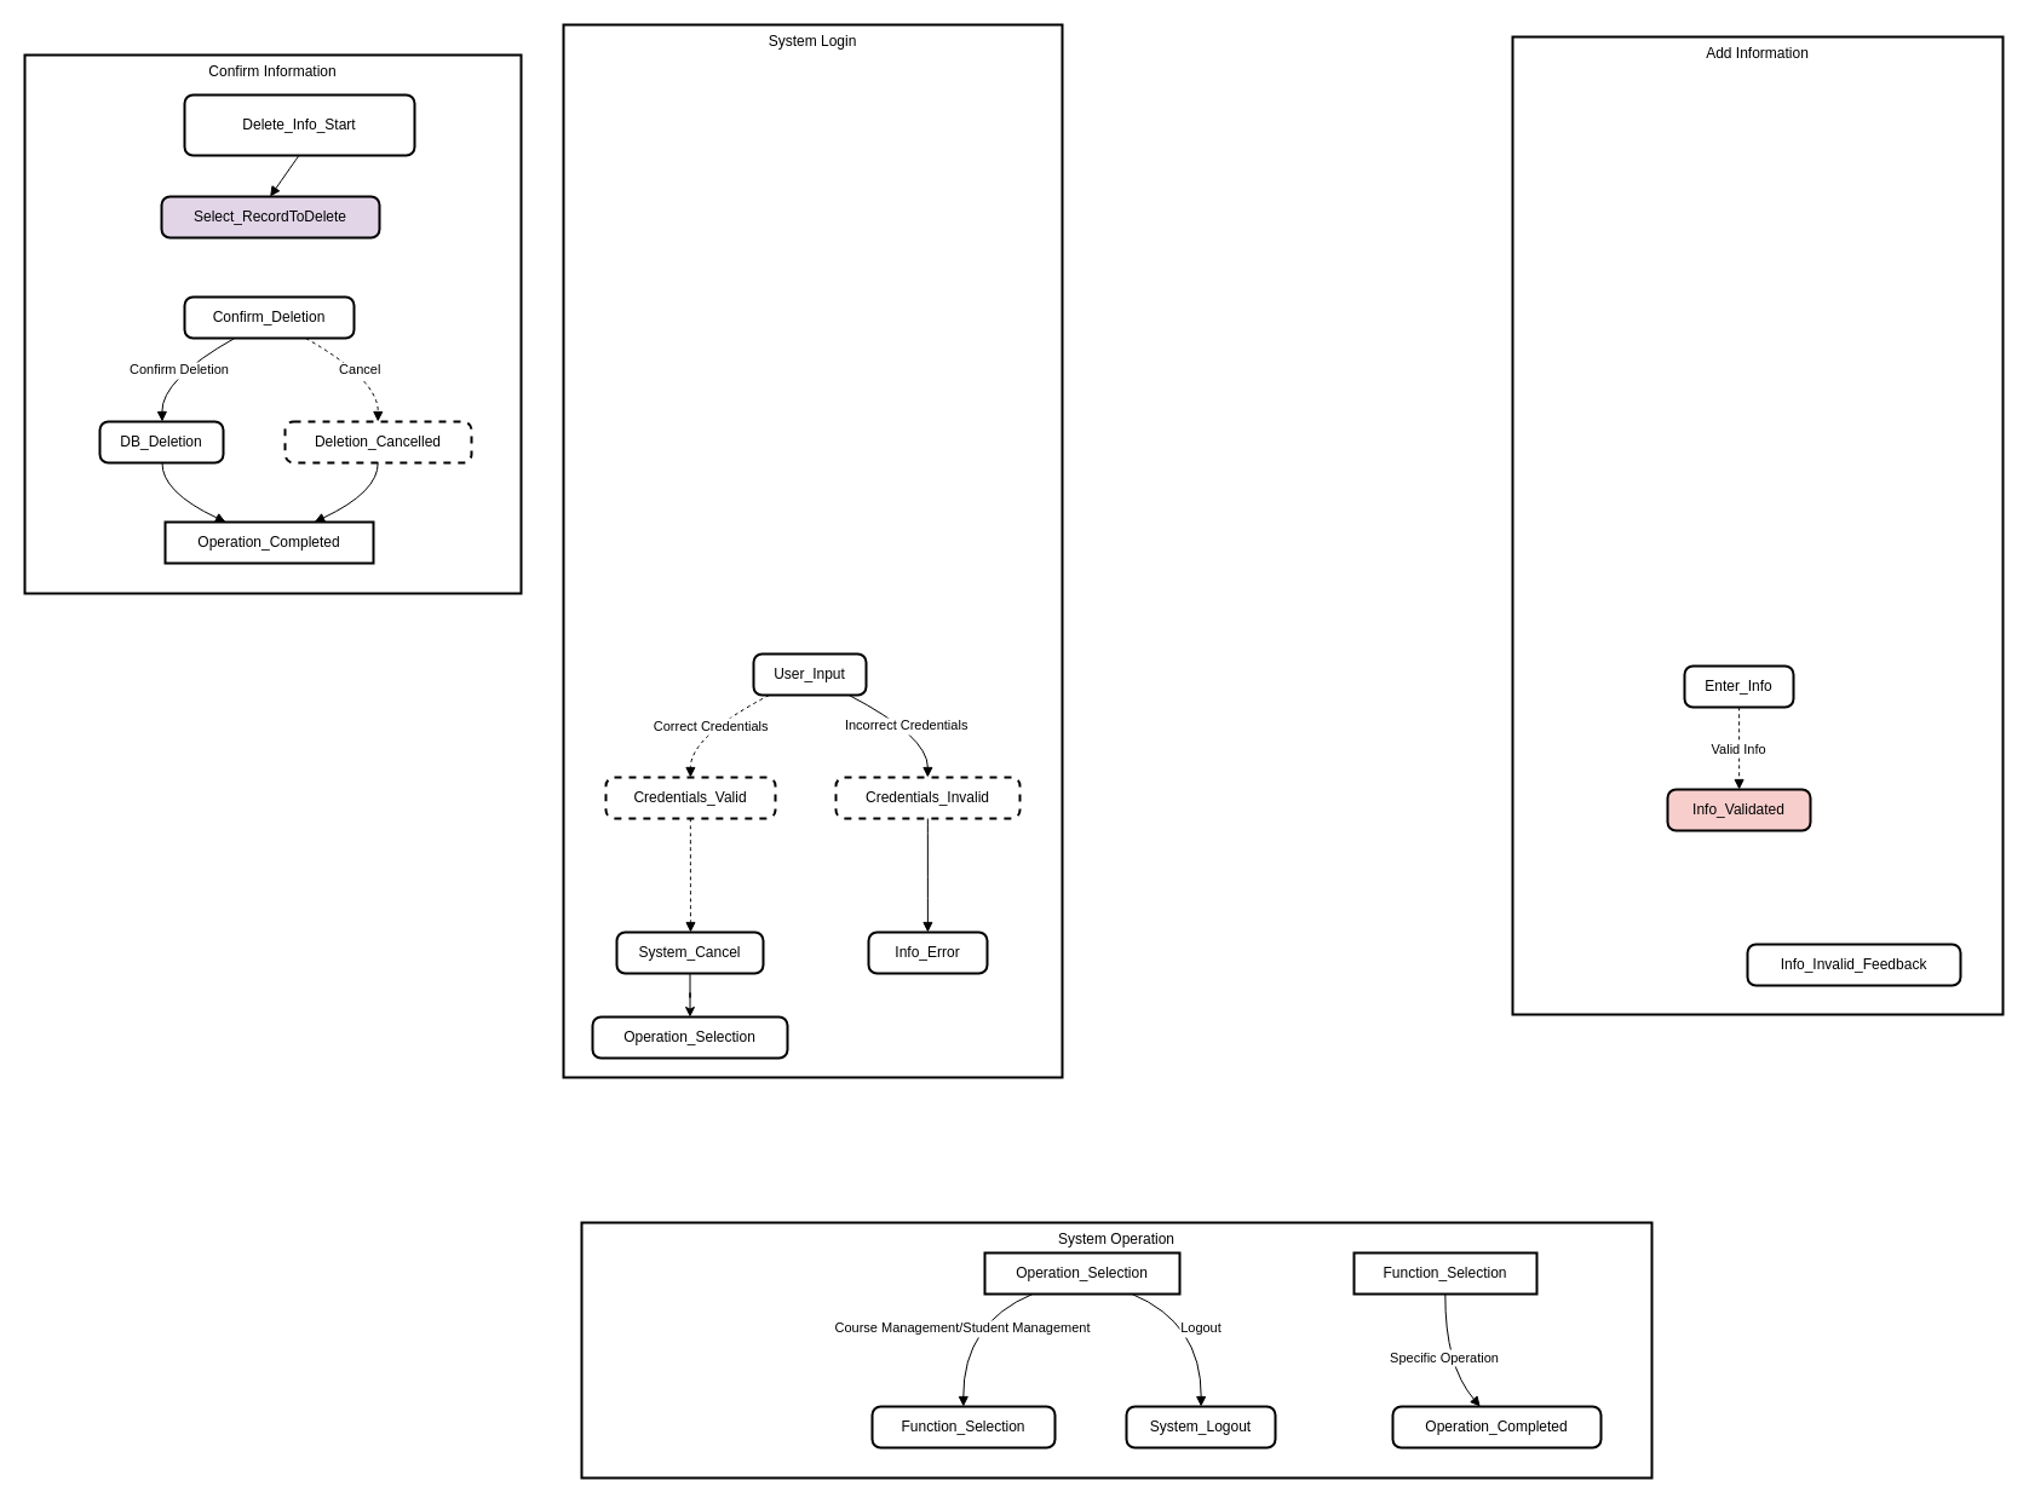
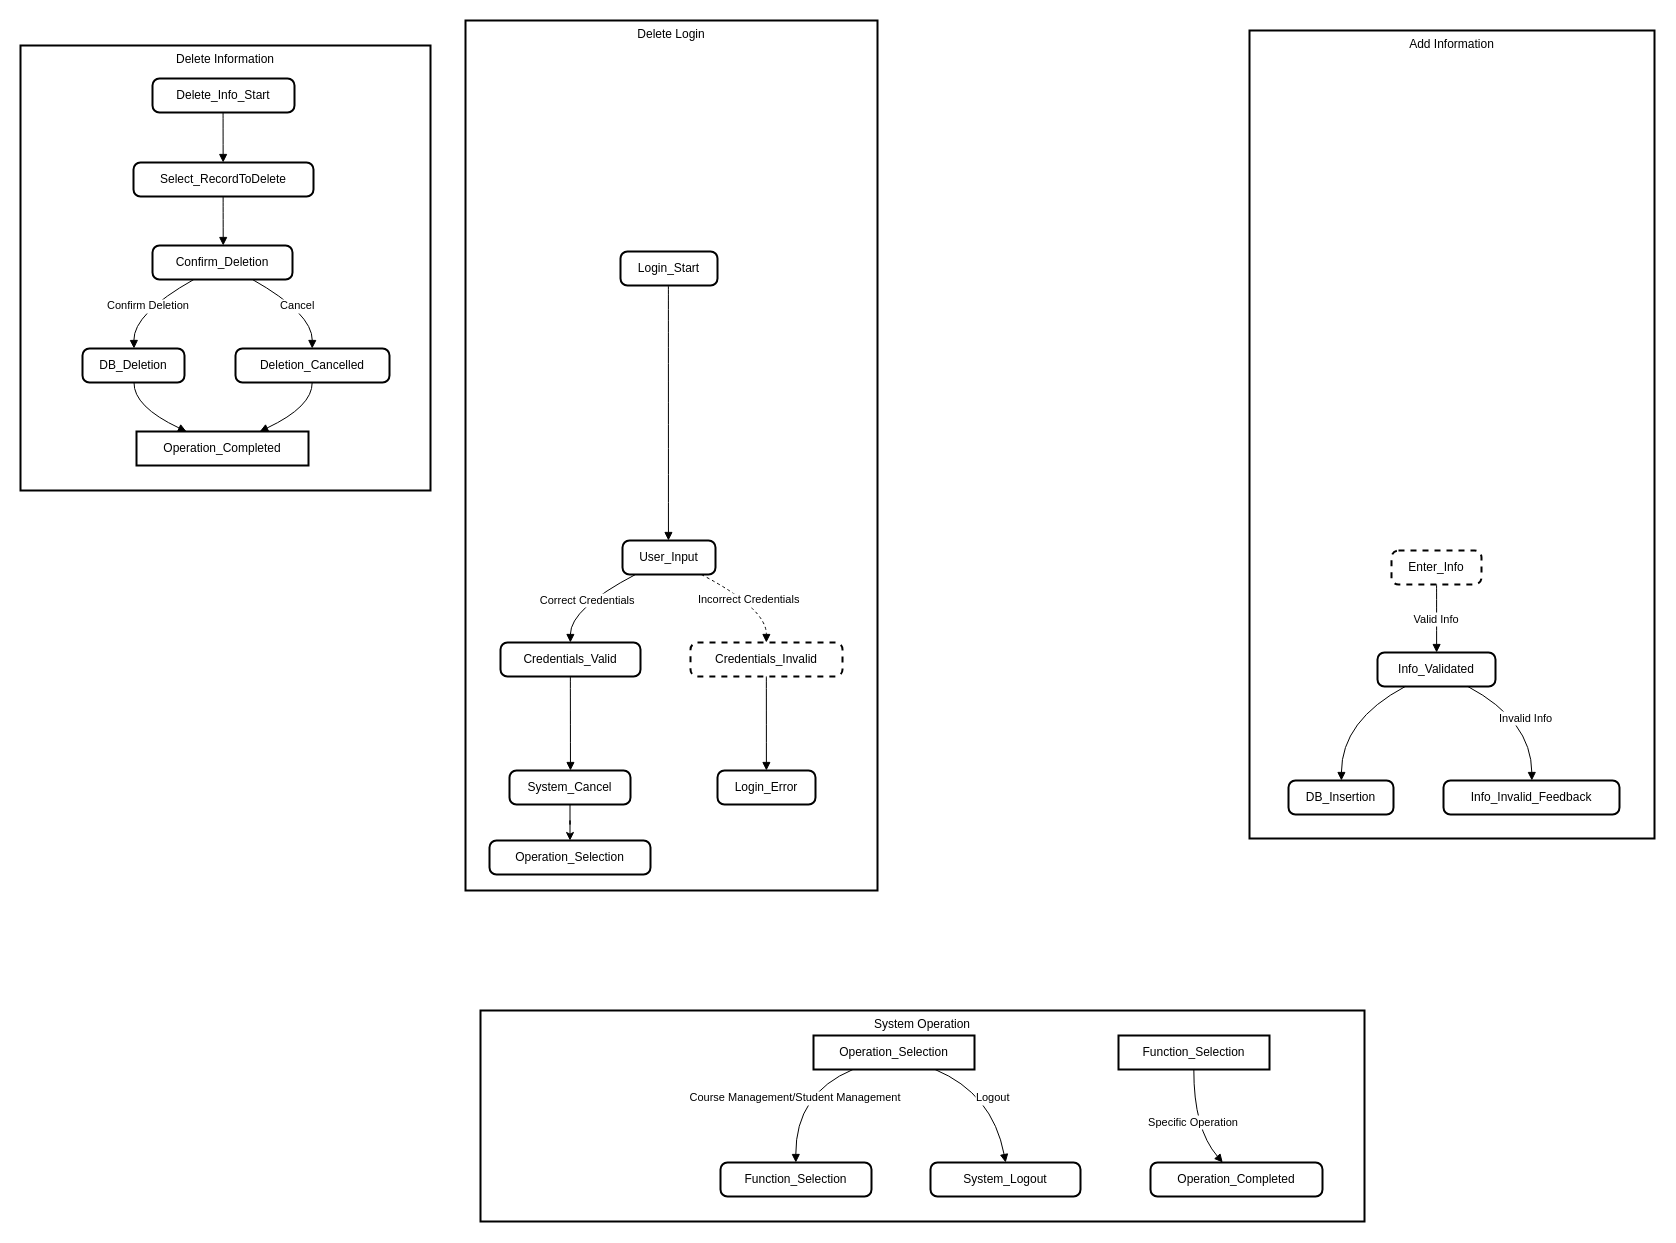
  <mxCell id="0" />
  <mxCell id="1" parent="0" />
- <mxCell id="2" value="System Login" style="whiteSpace=wrap;strokeWidth=2;verticalAlign=top;" vertex="1" parent="1"><mxGeometry x="465" y="20" width="412" height="870" as="geometry" /></mxCell>
+ <mxCell id="2" value="Delete Login" style="whiteSpace=wrap;strokeWidth=2;verticalAlign=top;" vertex="1" parent="1"><mxGeometry x="465" y="20" width="412" height="870" as="geometry" /></mxCell>
  <mxCell id="3" value="System Operation" style="whiteSpace=wrap;strokeWidth=2;verticalAlign=top;" vertex="1" parent="1"><mxGeometry x="480" y="1010" width="884" height="211" as="geometry" /></mxCell>
- <mxCell id="4" value="Confirm Information" style="whiteSpace=wrap;strokeWidth=2;verticalAlign=top;" vertex="1" parent="1"><mxGeometry x="20" y="45" width="410" height="445" as="geometry" /></mxCell>
- <mxCell id="5" value="Select_RecordToDelete" style="rounded=1;absoluteArcSize=1;arcSize=14;whiteSpace=wrap;strokeWidth=2;fillColor=#e1d5e7;" vertex="1" parent="4"><mxGeometry x="113" y="117" width="180" height="34" as="geometry" /></mxCell>
- <mxCell id="6" value="Delete_Info_Start" style="rounded=1;absoluteArcSize=1;arcSize=14;whiteSpace=wrap;strokeWidth=2;" vertex="1" parent="4"><mxGeometry x="132" y="33" width="190" height="50" as="geometry" /></mxCell>
+ <mxCell id="4" value="Delete Information" style="whiteSpace=wrap;strokeWidth=2;verticalAlign=top;" vertex="1" parent="1"><mxGeometry x="20" y="45" width="410" height="445" as="geometry" /></mxCell>
+ <mxCell id="5" value="Select_RecordToDelete" style="rounded=1;absoluteArcSize=1;arcSize=14;whiteSpace=wrap;strokeWidth=2;" vertex="1" parent="4"><mxGeometry x="113" y="117" width="180" height="34" as="geometry" /></mxCell>
+ <mxCell id="6" value="Delete_Info_Start" style="rounded=1;absoluteArcSize=1;arcSize=14;whiteSpace=wrap;strokeWidth=2;" vertex="1" parent="4"><mxGeometry x="132" y="33" width="142" height="34" as="geometry" /></mxCell>
  <mxCell id="7" value="Confirm_Deletion" style="rounded=1;absoluteArcSize=1;arcSize=14;whiteSpace=wrap;strokeWidth=2;" vertex="1" parent="4"><mxGeometry x="132" y="200" width="140" height="34" as="geometry" /></mxCell>
  <mxCell id="8" value="DB_Deletion" style="rounded=1;absoluteArcSize=1;arcSize=14;whiteSpace=wrap;strokeWidth=2;" vertex="1" parent="4"><mxGeometry x="62" y="303" width="102" height="34" as="geometry" /></mxCell>
- <mxCell id="9" value="Deletion_Cancelled" style="rounded=1;absoluteArcSize=1;arcSize=14;whiteSpace=wrap;strokeWidth=2;dashed=1;" vertex="1" parent="4"><mxGeometry x="215" y="303" width="154" height="34" as="geometry" /></mxCell>
+ <mxCell id="9" value="Deletion_Cancelled" style="rounded=1;absoluteArcSize=1;arcSize=14;whiteSpace=wrap;strokeWidth=2;" vertex="1" parent="4"><mxGeometry x="215" y="303" width="154" height="34" as="geometry" /></mxCell>
  <mxCell id="10" value="Operation_Completed" style="whiteSpace=wrap;strokeWidth=2;" vertex="1" parent="4"><mxGeometry x="116" y="386" width="172" height="34" as="geometry" /></mxCell>
  <mxCell id="11" value="" style="curved=1;startArrow=none;endArrow=block;exitX=0.497;exitY=0.99;entryX=0.498;entryY=-0.01;rounded=0;" edge="1" parent="4" source="6" target="5"><mxGeometry relative="1" as="geometry"><Array as="points" /></mxGeometry></mxCell>
+ <mxCell id="12" value="" style="curved=1;startArrow=none;endArrow=block;exitX=0.498;exitY=0.98;entryX=0.505;entryY=0.01;rounded=0;" edge="1" parent="4" source="5" target="7"><mxGeometry relative="1" as="geometry"><Array as="points" /></mxGeometry></mxCell>
  <mxCell id="13" value="Confirm Deletion" style="curved=1;startArrow=none;endArrow=block;exitX=0.295;exitY=1.0;entryX=0.505;entryY=-0.01;rounded=0;" edge="1" parent="4" source="7" target="8"><mxGeometry relative="1" as="geometry"><Array as="points"><mxPoint x="113" y="268" /></Array></mxGeometry></mxCell>
- <mxCell id="14" value="Cancel" style="curved=1;startArrow=none;endArrow=block;exitX=0.714;exitY=1.0;entryX=0.498;entryY=-0.01;rounded=0;dashed=1;" edge="1" parent="4" source="7" target="9"><mxGeometry relative="1" as="geometry"><Array as="points"><mxPoint x="292" y="268" /></Array></mxGeometry></mxCell>
+ <mxCell id="14" value="Cancel" style="curved=1;startArrow=none;endArrow=block;exitX=0.714;exitY=1.0;entryX=0.498;entryY=-0.01;rounded=0;" edge="1" parent="4" source="7" target="9"><mxGeometry relative="1" as="geometry"><Array as="points"><mxPoint x="292" y="268" /></Array></mxGeometry></mxCell>
  <mxCell id="15" value="" style="curved=1;startArrow=none;endArrow=block;exitX=0.505;exitY=0.98;entryX=0.295;entryY=0.01;rounded=0;" edge="1" parent="4" source="8" target="10"><mxGeometry relative="1" as="geometry"><Array as="points"><mxPoint x="113" y="361" /></Array></mxGeometry></mxCell>
  <mxCell id="16" value="" style="curved=1;startArrow=none;endArrow=block;exitX=0.498;exitY=0.98;entryX=0.712;entryY=0.01;rounded=0;" edge="1" parent="4" source="9" target="10"><mxGeometry relative="1" as="geometry"><Array as="points"><mxPoint x="292" y="361" /></Array></mxGeometry></mxCell>
  <mxCell id="17" value="Add Information" style="whiteSpace=wrap;strokeWidth=2;verticalAlign=top;" vertex="1" parent="1"><mxGeometry x="1249" y="30" width="405" height="808" as="geometry" /></mxCell>
- <mxCell id="18" value="Enter_Info" style="rounded=1;absoluteArcSize=1;arcSize=14;whiteSpace=wrap;strokeWidth=2;" vertex="1" parent="1"><mxGeometry x="1391" y="550" width="90" height="34" as="geometry" /></mxCell>
- <mxCell id="19" value="Info_Validated" style="rounded=1;absoluteArcSize=1;arcSize=14;whiteSpace=wrap;strokeWidth=2;fillColor=#f8cecc;" vertex="1" parent="1"><mxGeometry x="1377" y="652" width="118" height="34" as="geometry" /></mxCell>
+ <mxCell id="18" value="Enter_Info" style="rounded=1;absoluteArcSize=1;arcSize=14;whiteSpace=wrap;strokeWidth=2;dashed=1;" vertex="1" parent="1"><mxGeometry x="1391" y="550" width="90" height="34" as="geometry" /></mxCell>
+ <mxCell id="19" value="Info_Validated" style="rounded=1;absoluteArcSize=1;arcSize=14;whiteSpace=wrap;strokeWidth=2;" vertex="1" parent="1"><mxGeometry x="1377" y="652" width="118" height="34" as="geometry" /></mxCell>
+ <mxCell id="20" value="DB_Insertion" style="rounded=1;absoluteArcSize=1;arcSize=14;whiteSpace=wrap;strokeWidth=2;" vertex="1" parent="1"><mxGeometry x="1288" y="780" width="105" height="34" as="geometry" /></mxCell>
  <mxCell id="21" value="Info_Invalid_Feedback" style="rounded=1;absoluteArcSize=1;arcSize=14;whiteSpace=wrap;strokeWidth=2;" vertex="1" parent="1"><mxGeometry x="1443" y="780" width="176" height="34" as="geometry" /></mxCell>
  <mxCell id="22" value="Operation_Selection" style="rounded=1;absoluteArcSize=1;arcSize=14;whiteSpace=wrap;strokeWidth=2;" vertex="1" parent="1"><mxGeometry x="489" y="840" width="161" height="34" as="geometry" /></mxCell>
  <mxCell id="23" value="Function_Selection" style="rounded=1;absoluteArcSize=1;arcSize=14;whiteSpace=wrap;strokeWidth=2;" vertex="1" parent="1"><mxGeometry x="720" y="1162" width="151" height="34" as="geometry" /></mxCell>
  <mxCell id="24" value="Operation_Selection" style="whiteSpace=wrap;strokeWidth=2;" vertex="1" parent="1"><mxGeometry x="813" y="1035" width="161" height="34" as="geometry" /></mxCell>
  <mxCell id="25" value="Operation_Completed" style="rounded=1;absoluteArcSize=1;arcSize=14;whiteSpace=wrap;strokeWidth=2;" vertex="1" parent="1"><mxGeometry x="1150" y="1162" width="172" height="34" as="geometry" /></mxCell>
  <mxCell id="26" value="Function_Selection" style="whiteSpace=wrap;strokeWidth=2;" vertex="1" parent="1"><mxGeometry x="1118" y="1035" width="151" height="34" as="geometry" /></mxCell>
- <mxCell id="27" value="System_Logout" style="rounded=1;absoluteArcSize=1;arcSize=14;whiteSpace=wrap;strokeWidth=2;" vertex="1" parent="1"><mxGeometry x="930" y="1162" width="123" height="34" as="geometry" /></mxCell>
+ <mxCell id="27" value="System_Logout" style="rounded=1;absoluteArcSize=1;arcSize=14;whiteSpace=wrap;strokeWidth=2;" vertex="1" parent="1"><mxGeometry x="930" y="1162" width="150" height="34" as="geometry" /></mxCell>
  <mxCell id="28" value="User_Input" style="rounded=1;absoluteArcSize=1;arcSize=14;whiteSpace=wrap;strokeWidth=2;" vertex="1" parent="1"><mxGeometry x="622" y="540" width="93" height="34" as="geometry" /></mxCell>
- <mxCell id="30" value="Credentials_Valid" style="rounded=1;absoluteArcSize=1;arcSize=14;whiteSpace=wrap;strokeWidth=2;dashed=1;" vertex="1" parent="1"><mxGeometry x="500" y="642" width="140" height="34" as="geometry" /></mxCell>
+ <mxCell id="29" value="Login_Start" style="rounded=1;absoluteArcSize=1;arcSize=14;whiteSpace=wrap;strokeWidth=2;" vertex="1" parent="1"><mxGeometry x="620" y="251" width="97" height="34" as="geometry" /></mxCell>
+ <mxCell id="30" value="Credentials_Valid" style="rounded=1;absoluteArcSize=1;arcSize=14;whiteSpace=wrap;strokeWidth=2;" vertex="1" parent="1"><mxGeometry x="500" y="642" width="140" height="34" as="geometry" /></mxCell>
  <mxCell id="31" value="Credentials_Invalid" style="rounded=1;absoluteArcSize=1;arcSize=14;whiteSpace=wrap;strokeWidth=2;dashed=1;" vertex="1" parent="1"><mxGeometry x="690" y="642" width="152" height="34" as="geometry" /></mxCell>
  <mxCell id="32" style="edgeStyle=orthogonalEdgeStyle;rounded=0;orthogonalLoop=1;jettySize=auto;html=1;" edge="1" parent="1" source="33" target="22"><mxGeometry relative="1" as="geometry" /></mxCell>
  <mxCell id="33" value="System_Cancel" style="rounded=1;absoluteArcSize=1;arcSize=14;whiteSpace=wrap;strokeWidth=2;" vertex="1" parent="1"><mxGeometry x="509" y="770" width="121" height="34" as="geometry" /></mxCell>
- <mxCell id="34" value="Info_Error" style="rounded=1;absoluteArcSize=1;arcSize=14;whiteSpace=wrap;strokeWidth=2;" vertex="1" parent="1"><mxGeometry x="717" y="770" width="98" height="34" as="geometry" /></mxCell>
- <mxCell id="36" value="Correct Credentials" style="curved=1;startArrow=none;endArrow=block;exitX=0.147;exitY=0.99;entryX=0.499;entryY=0.01;rounded=0;dashed=1;" edge="1" parent="1" source="28" target="30"><mxGeometry relative="1" as="geometry"><Array as="points"><mxPoint x="570" y="608" /></Array></mxGeometry></mxCell>
- <mxCell id="37" value="Incorrect Credentials" style="curved=1;startArrow=none;endArrow=block;exitX=0.84;exitY=0.99;entryX=0.499;entryY=0.01;rounded=0;" edge="1" parent="1" source="28" target="31"><mxGeometry relative="1" as="geometry"><Array as="points"><mxPoint x="766" y="608" /></Array></mxGeometry></mxCell>
- <mxCell id="38" value="" style="curved=1;startArrow=none;endArrow=block;exitX=0.499;exitY=1.0;entryX=0.504;entryY=-0.01;rounded=0;dashed=1;" edge="1" parent="1" source="30" target="33"><mxGeometry relative="1" as="geometry"><Array as="points" /></mxGeometry></mxCell>
+ <mxCell id="34" value="Login_Error" style="rounded=1;absoluteArcSize=1;arcSize=14;whiteSpace=wrap;strokeWidth=2;" vertex="1" parent="1"><mxGeometry x="717" y="770" width="98" height="34" as="geometry" /></mxCell>
+ <mxCell id="35" value="" style="curved=1;startArrow=none;endArrow=block;exitX=0.494;exitY=0.98;entryX=0.494;entryY=0;rounded=0;" edge="1" parent="1" source="29" target="28"><mxGeometry relative="1" as="geometry"><Array as="points" /></mxGeometry></mxCell>
+ <mxCell id="36" value="Correct Credentials" style="curved=1;startArrow=none;endArrow=block;exitX=0.147;exitY=0.99;entryX=0.499;entryY=0.01;rounded=0;" edge="1" parent="1" source="28" target="30"><mxGeometry relative="1" as="geometry"><Array as="points"><mxPoint x="570" y="608" /></Array></mxGeometry></mxCell>
+ <mxCell id="37" value="Incorrect Credentials" style="curved=1;startArrow=none;endArrow=block;exitX=0.84;exitY=0.99;entryX=0.499;entryY=0.01;rounded=0;dashed=1;" edge="1" parent="1" source="28" target="31"><mxGeometry relative="1" as="geometry"><Array as="points"><mxPoint x="766" y="608" /></Array></mxGeometry></mxCell>
+ <mxCell id="38" value="" style="curved=1;startArrow=none;endArrow=block;exitX=0.499;exitY=1.0;entryX=0.504;entryY=-0.01;rounded=0;" edge="1" parent="1" source="30" target="33"><mxGeometry relative="1" as="geometry"><Array as="points" /></mxGeometry></mxCell>
  <mxCell id="39" value="" style="curved=1;startArrow=none;endArrow=block;exitX=0.499;exitY=1.0;entryX=0.499;entryY=-0.01;rounded=0;" edge="1" parent="1" source="31" target="34"><mxGeometry relative="1" as="geometry"><Array as="points" /></mxGeometry></mxCell>
  <mxCell id="40" value="Course Management/Student Management" style="curved=1;startArrow=none;endArrow=block;exitX=0.255;exitY=0.98;entryX=0.499;entryY=2.244e-7;rounded=0;" edge="1" parent="1" source="24" target="23"><mxGeometry relative="1" as="geometry"><Array as="points"><mxPoint x="795" y="1093" /></Array></mxGeometry></mxCell>
  <mxCell id="41" value="Specific Operation" style="curved=1;startArrow=none;endArrow=block;exitX=0.499;exitY=0.98;entryX=0.42;entryY=2.244e-7;rounded=0;" edge="1" parent="1" source="26" target="25"><mxGeometry relative="1" as="geometry"><Array as="points"><mxPoint x="1193" y="1128" /></Array></mxGeometry></mxCell>
  <mxCell id="42" value="Logout" style="curved=1;startArrow=none;endArrow=block;exitX=0.745;exitY=0.98;entryX=0.501;entryY=2.244e-7;rounded=0;" edge="1" parent="1" source="24" target="27"><mxGeometry relative="1" as="geometry"><Array as="points"><mxPoint x="992" y="1093" /></Array></mxGeometry></mxCell>
- <mxCell id="43" value="Valid Info" style="curved=1;startArrow=none;endArrow=block;exitX=0.501;exitY=0.99;entryX=0.501;entryY=0.01;rounded=0;dashed=1;" edge="1" parent="1" source="18" target="19"><mxGeometry relative="1" as="geometry"><Array as="points" /></mxGeometry></mxCell>
+ <mxCell id="43" value="Valid Info" style="curved=1;startArrow=none;endArrow=block;exitX=0.501;exitY=0.99;entryX=0.501;entryY=0.01;rounded=0;" edge="1" parent="1" source="18" target="19"><mxGeometry relative="1" as="geometry"><Array as="points" /></mxGeometry></mxCell>
+ <mxCell id="44" value="" style="curved=1;startArrow=none;endArrow=block;exitX=0.235;exitY=1.0;entryX=0.504;entryY=-0.01;rounded=0;" edge="1" parent="1" source="19" target="20"><mxGeometry relative="1" as="geometry"><Array as="points"><mxPoint x="1341" y="720" /></Array></mxGeometry></mxCell>
+ <mxCell id="45" value="Invalid Info" style="curved=1;startArrow=none;endArrow=block;exitX=0.766;exitY=1.0;entryX=0.502;entryY=-0.01;rounded=0;" edge="1" parent="1" source="19" target="21"><mxGeometry relative="1" as="geometry"><Array as="points"><mxPoint x="1531" y="720" /></Array></mxGeometry></mxCell>
